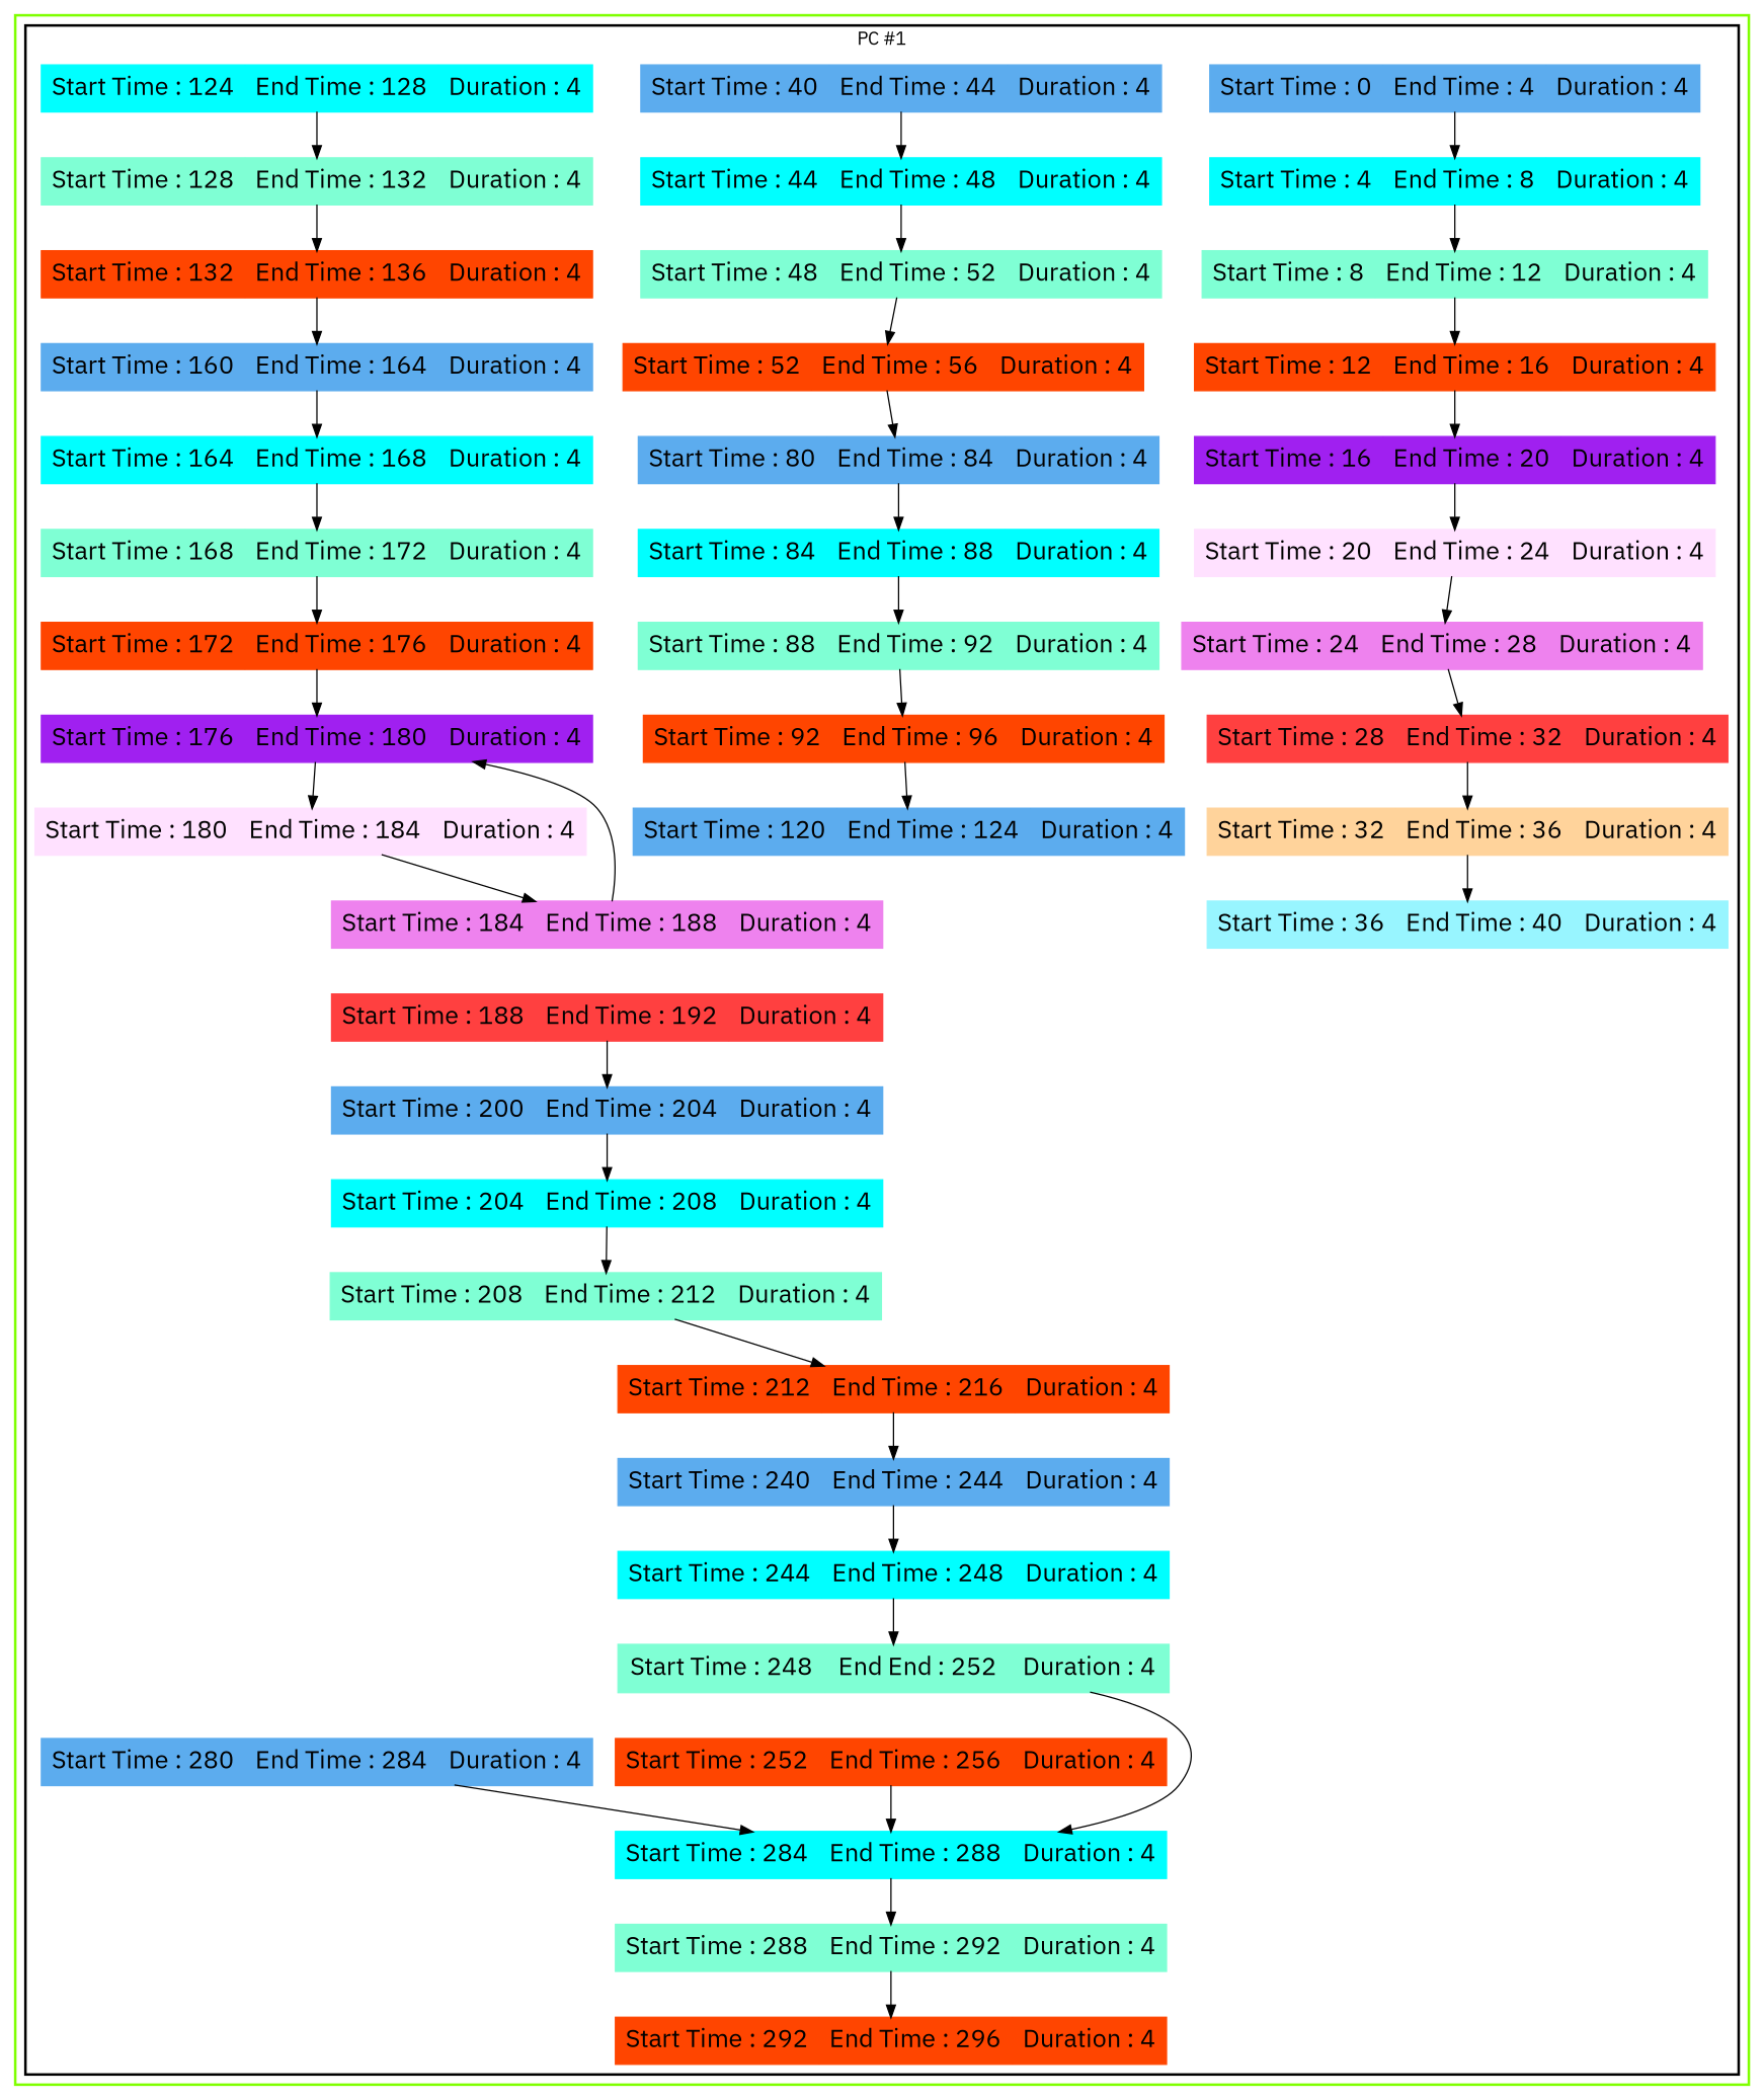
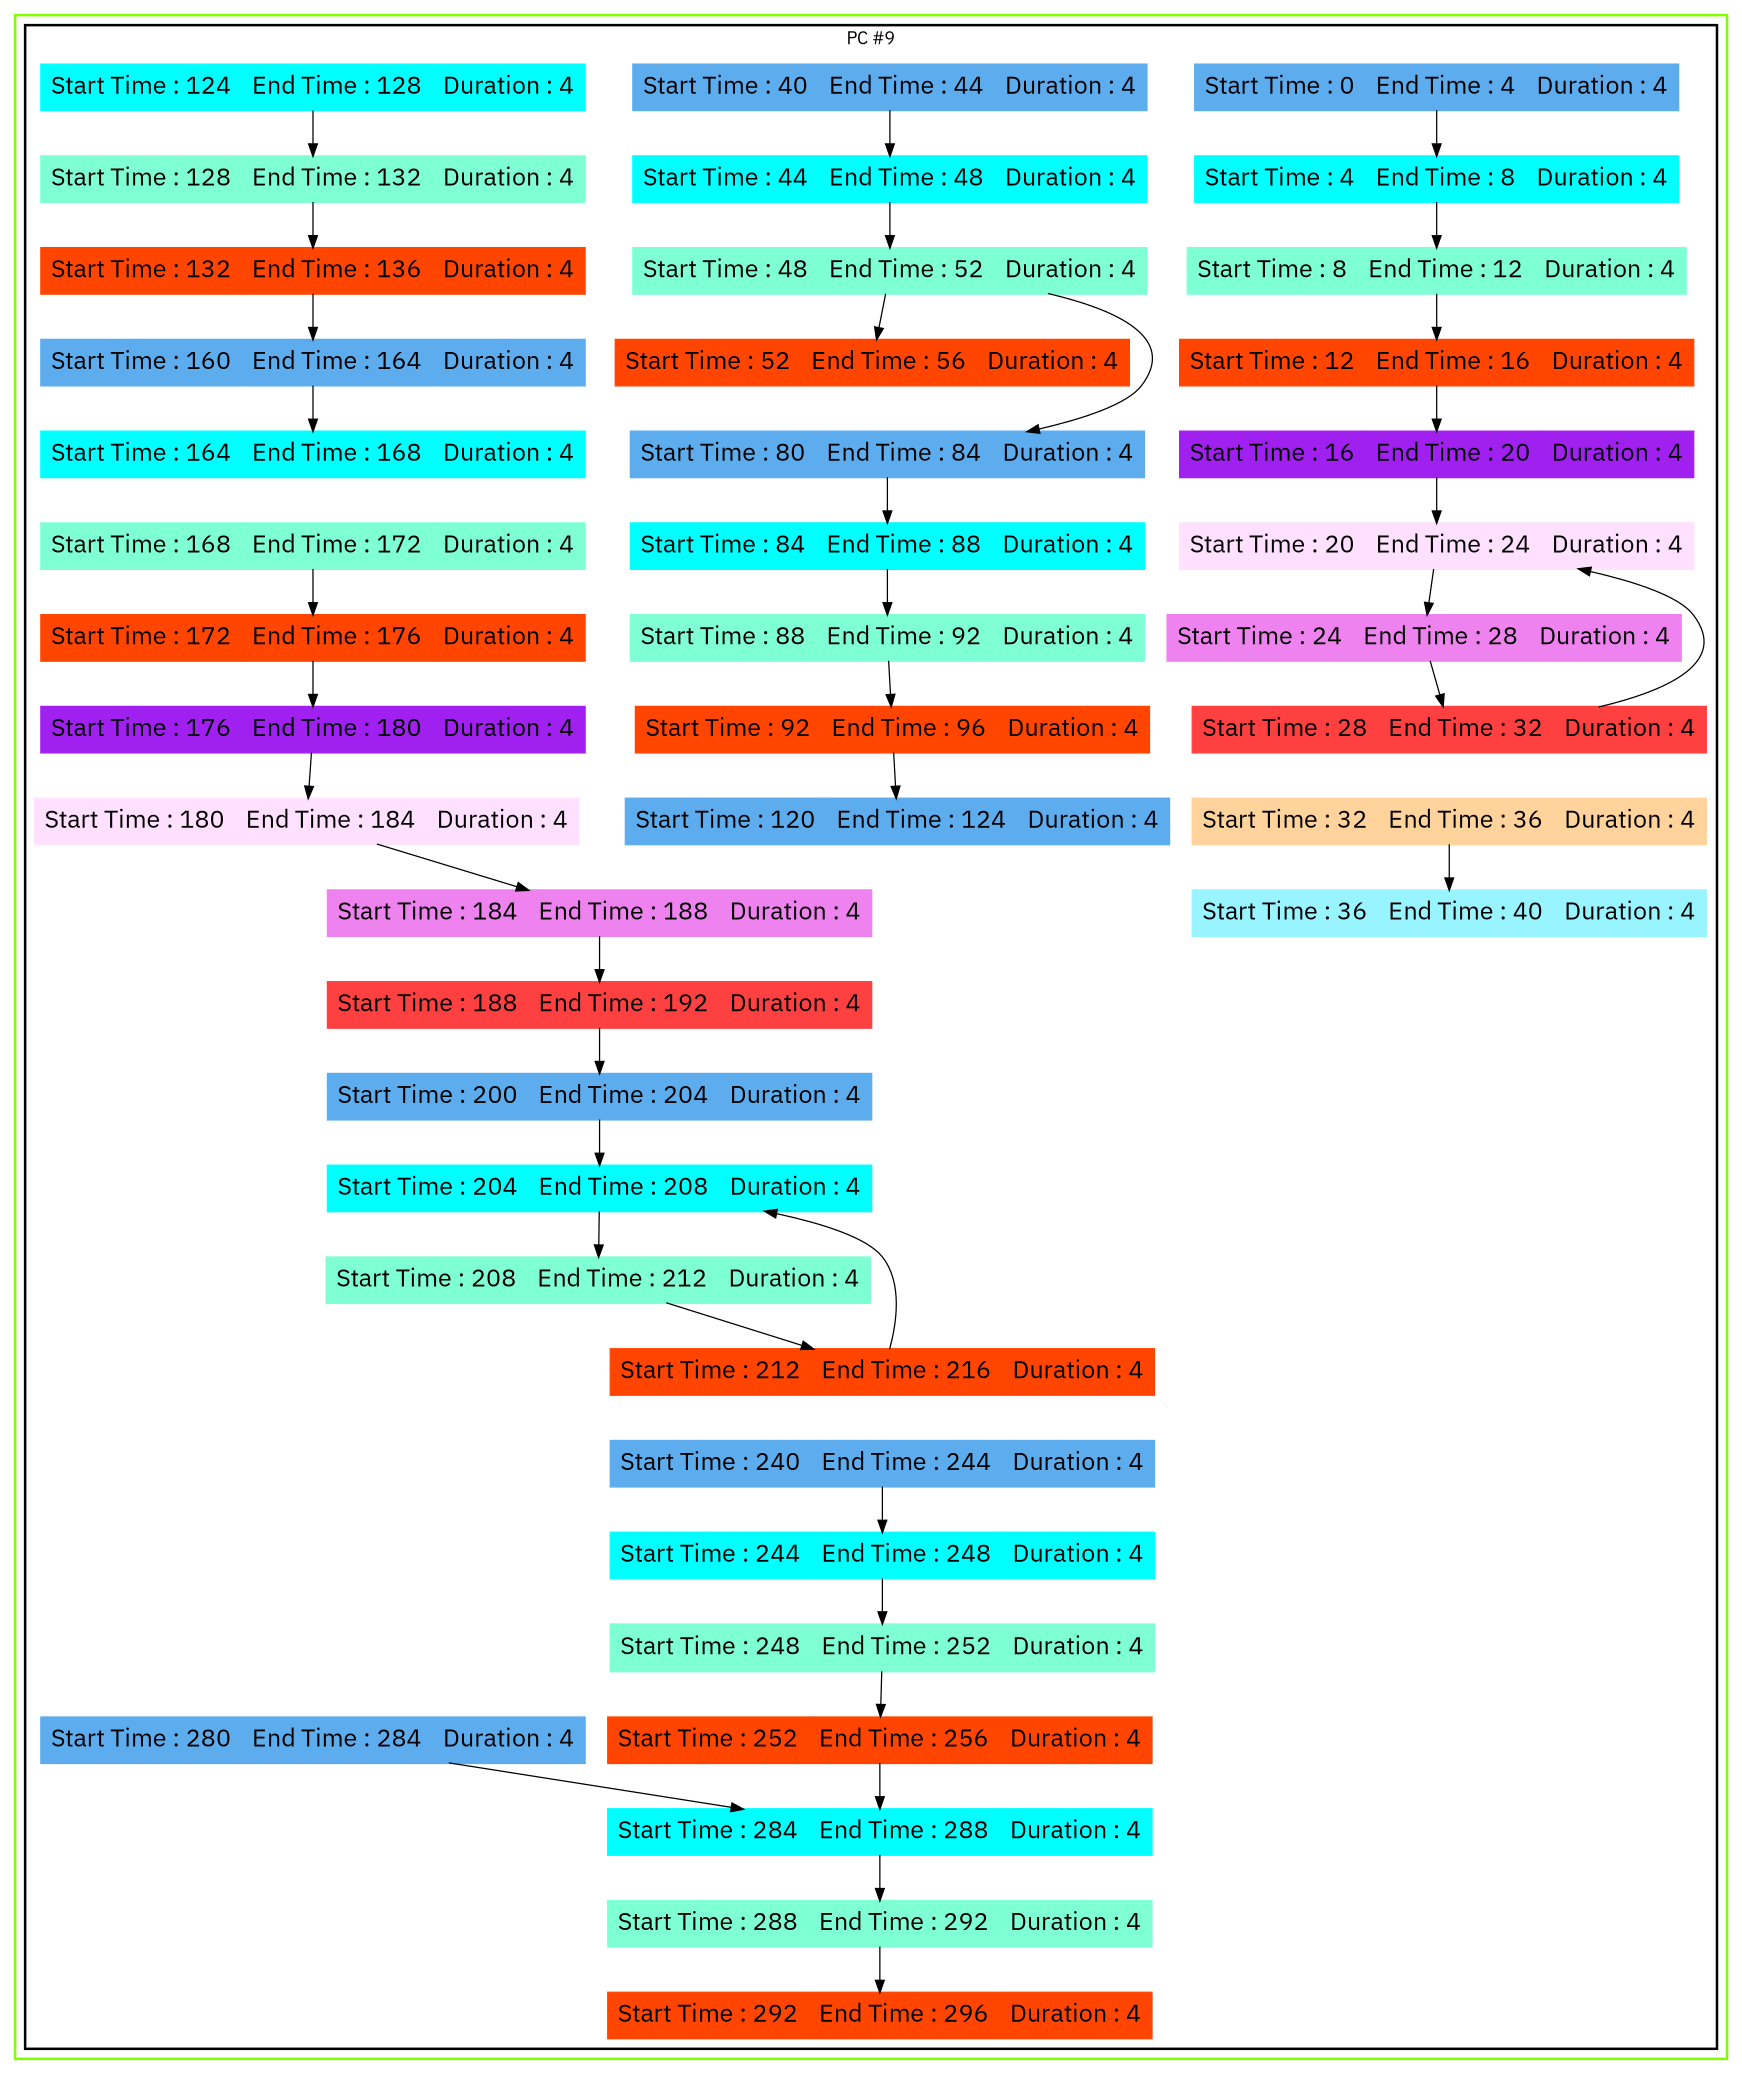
  digraph {
    fontname="IBM Plex Sans"
    rankdir=TB
    node [color=steelblue2 fontname="IBM Plex Sans" fontsize=20 shape=record style=filled]
    edge [fontname="IBM Plex Sans"]
    n1 [label="Start Time : 0 | End Time : 4 | Duration : 4"]
    n2 [color=aqua label="Start Time : 4 | End Time : 8 | Duration : 4"]
    n3 [color=aquamarine label="Start Time : 8 | End Time : 12 | Duration : 4"]
    n4 [color=orangered1 label="Start Time : 12 | End Time : 16 | Duration : 4"]
    n5 [color=x11purple label="Start Time : 16 | End Time : 20 | Duration : 4"]
    n6 [color=thistle1 label="Start Time : 20 | End Time : 24 | Duration : 4"]
    n7 [color=violet label="Start Time : 24 | End Time : 28 | Duration : 4"]
    n8 [color=brown1 label="Start Time : 28 | End Time : 32 | Duration : 4"]
    n9 [color=burlywood1 label="Start Time : 32 | End Time : 36 | Duration : 4"]
    n10 [color=cadetblue1 label="Start Time : 36 | End Time : 40 | Duration : 4"]
    n11 [label="Start Time : 40 | End Time : 44 | Duration : 4"]
    n12 [color=aqua label="Start Time : 44 | End Time : 48 | Duration : 4"]
    n13 [color=aquamarine label="Start Time : 48 | End Time : 52 | Duration : 4"]
    n14 [color=orangered1 label="Start Time : 52 | End Time : 56 | Duration : 4"]
    n15 [label="Start Time : 80 | End Time : 84 | Duration : 4"]
    n16 [color=aqua label="Start Time : 84 | End Time : 88 | Duration : 4"]
    n17 [color=aquamarine label="Start Time : 88 | End Time : 92 | Duration : 4"]
    n18 [color=orangered1 label="Start Time : 92 | End Time : 96 | Duration : 4"]
    n19 [label="Start Time : 120 | End Time : 124 | Duration : 4"]
    n20 [color=aqua label="Start Time : 124 | End Time : 128 | Duration : 4"]
    n21 [color=aquamarine label="Start Time : 128 | End Time : 132 | Duration : 4"]
    n22 [color=orangered1 label="Start Time : 132 | End Time : 136 | Duration : 4"]
    n23 [label="Start Time : 160 | End Time : 164 | Duration : 4"]
    n24 [color=aqua label="Start Time : 164 | End Time : 168 | Duration : 4"]
    n25 [color=aquamarine label="Start Time : 168 | End Time : 172 | Duration : 4"]
    n26 [color=orangered1 label="Start Time : 172 | End Time : 176 | Duration : 4"]
    n27 [color=x11purple label="Start Time : 176 | End Time : 180 | Duration : 4"]
    n28 [color=thistle1 label="Start Time : 180 | End Time : 184 | Duration : 4"]
    n29 [color=violet label="Start Time : 184 | End Time : 188 | Duration : 4"]
    n30 [color=brown1 label="Start Time : 188 | End Time : 192 | Duration : 4"]
    n31 [label="Start Time : 200 | End Time : 204 | Duration : 4"]
    n32 [color=aqua label="Start Time : 204 | End Time : 208 | Duration : 4"]
    n33 [color=aquamarine label="Start Time : 208 | End Time : 212 | Duration : 4"]
    n34 [color=orangered1 label="Start Time : 212 | End Time : 216 | Duration : 4"]
    n35 [label="Start Time : 240 | End Time : 244 | Duration : 4"]
    n36 [color=aqua label="Start Time : 244 | End Time : 248 | Duration : 4"]
-   n37 [color=aquamarine label="Start Time : 248 | End End : 252 | Duration : 4"]
+   n37 [color=aquamarine label="Start Time : 248 | End Time : 252 | Duration : 4"]
    n38 [color=orangered1 label="Start Time : 252 | End Time : 256 | Duration : 4"]
    n39 [label="Start Time : 280 | End Time : 284 | Duration : 4"]
    n40 [color=aqua label="Start Time : 284 | End Time : 288 | Duration : 4"]
    n41 [color=aquamarine label="Start Time : 288 | End Time : 292 | Duration : 4"]
    n42 [color=orangered1 label="Start Time : 292 | End Time : 296 | Duration : 4"]
    subgraph cluster_1 {
      color=chartreuse
      style=bold
      subgraph cluster_2 {
        color=black
-       label="PC #1"
+       label="PC #9"
        style=bold
        n1
        n2
        n3
        n4
        n5
        n6
        n7
        n8
        n9
        n10
        n11
        n12
        n13
        n14
        n15
        n16
        n17
        n18
        n19
        n20
        n21
        n22
        n23
        n24
        n25
        n26
        n27
        n28
        n29
        n30
        n31
        n32
        n33
        n34
        n35
        n36
        n37
        n38
        n39
        n40
        n41
        n42
      }
    }
    n1 -> n2
    n2 -> n3
    n3 -> n4
    n4 -> n5
    n5 -> n6
    n6 -> n7
    n7 -> n8
-   n8 -> n9
+   n8 -> n6
    n9 -> n10
    n11 -> n12
    n12 -> n13
    n13 -> n14
-   n14 -> n15
+   n13 -> n15
    n15 -> n16
    n16 -> n17
    n17 -> n18
    n18 -> n19
    n20 -> n21
    n21 -> n22
    n22 -> n23
    n23 -> n24
-   n24 -> n25
    n25 -> n26
    n26 -> n27
    n27 -> n28
    n28 -> n29
-   n29 -> n27
+   n29 -> n30
    n30 -> n31
    n31 -> n32
    n32 -> n33
    n33 -> n34
-   n34 -> n35
+   n34 -> n32
    n35 -> n36
    n36 -> n37
-   n37 -> n40
+   n37 -> n38
    n38 -> n40
    n39 -> n40
    n40 -> n41
    n41 -> n42
  }
